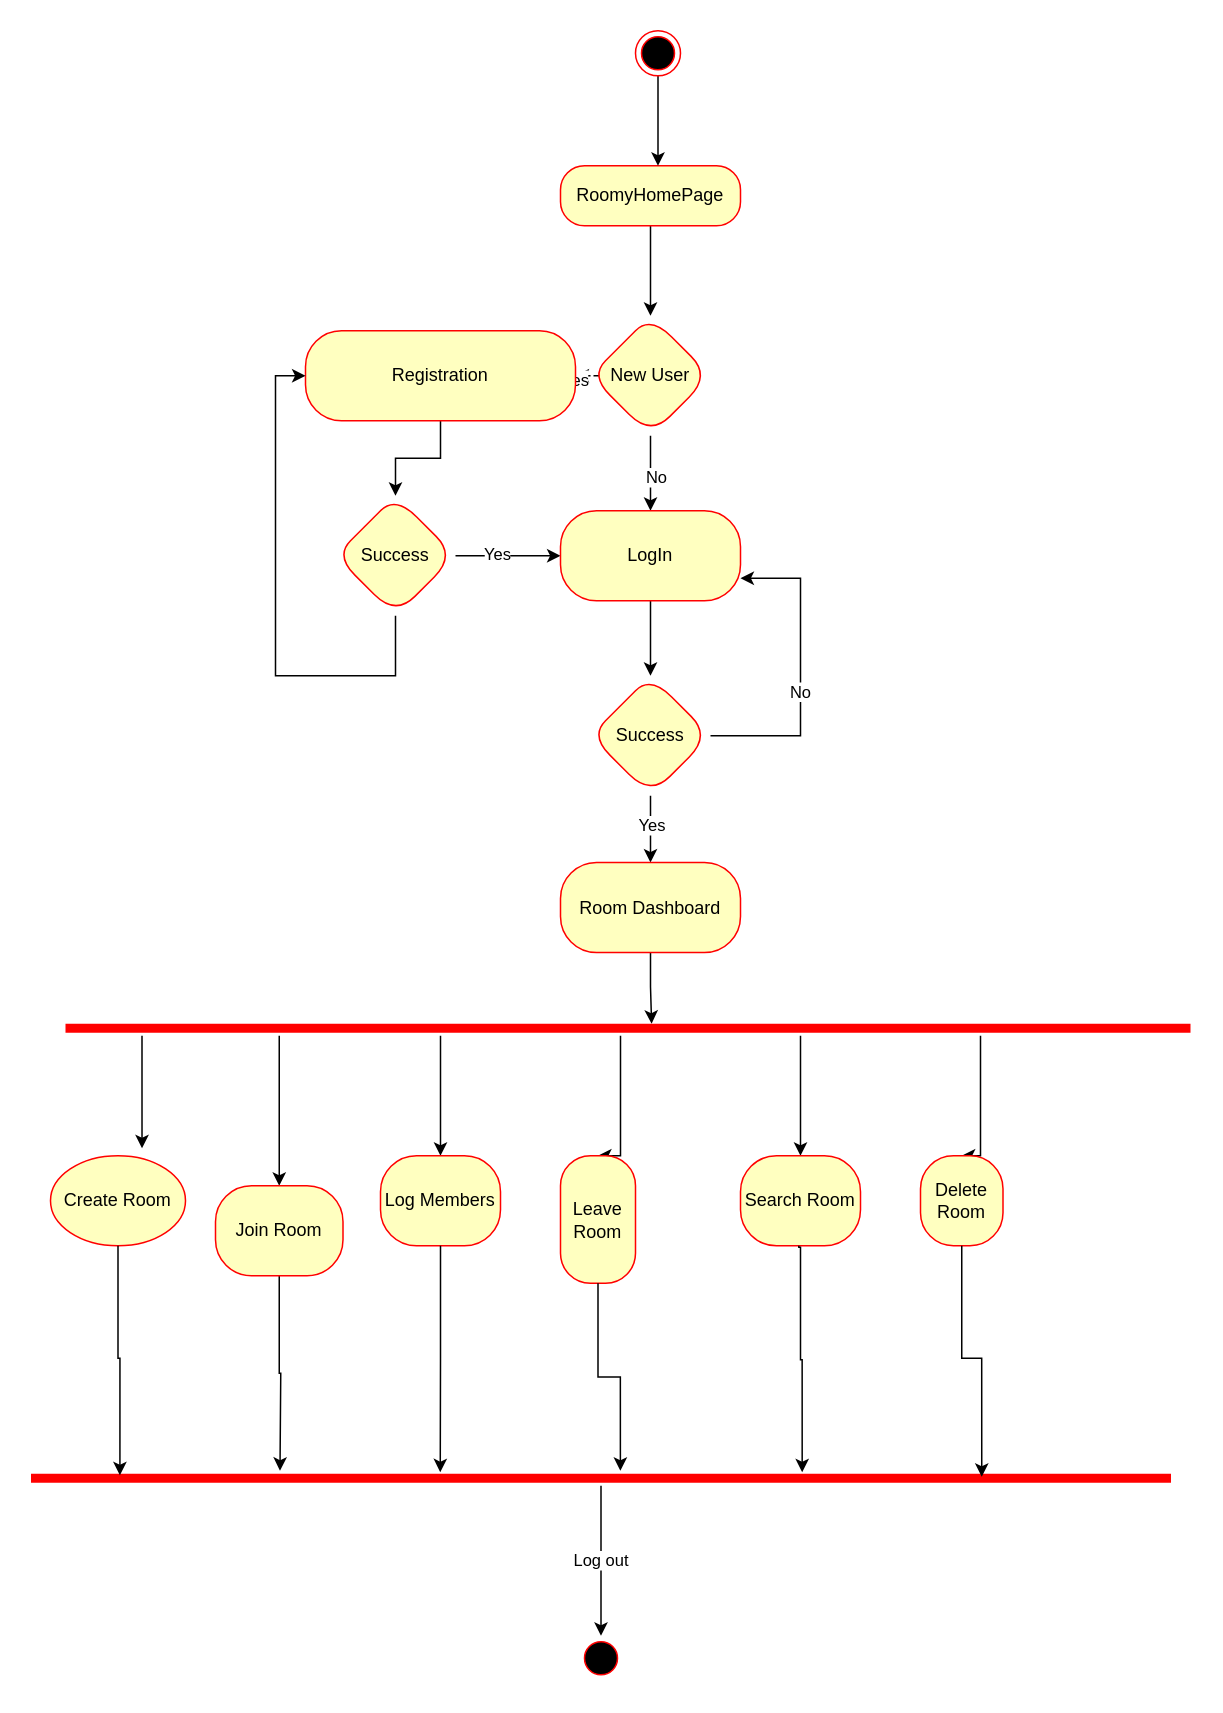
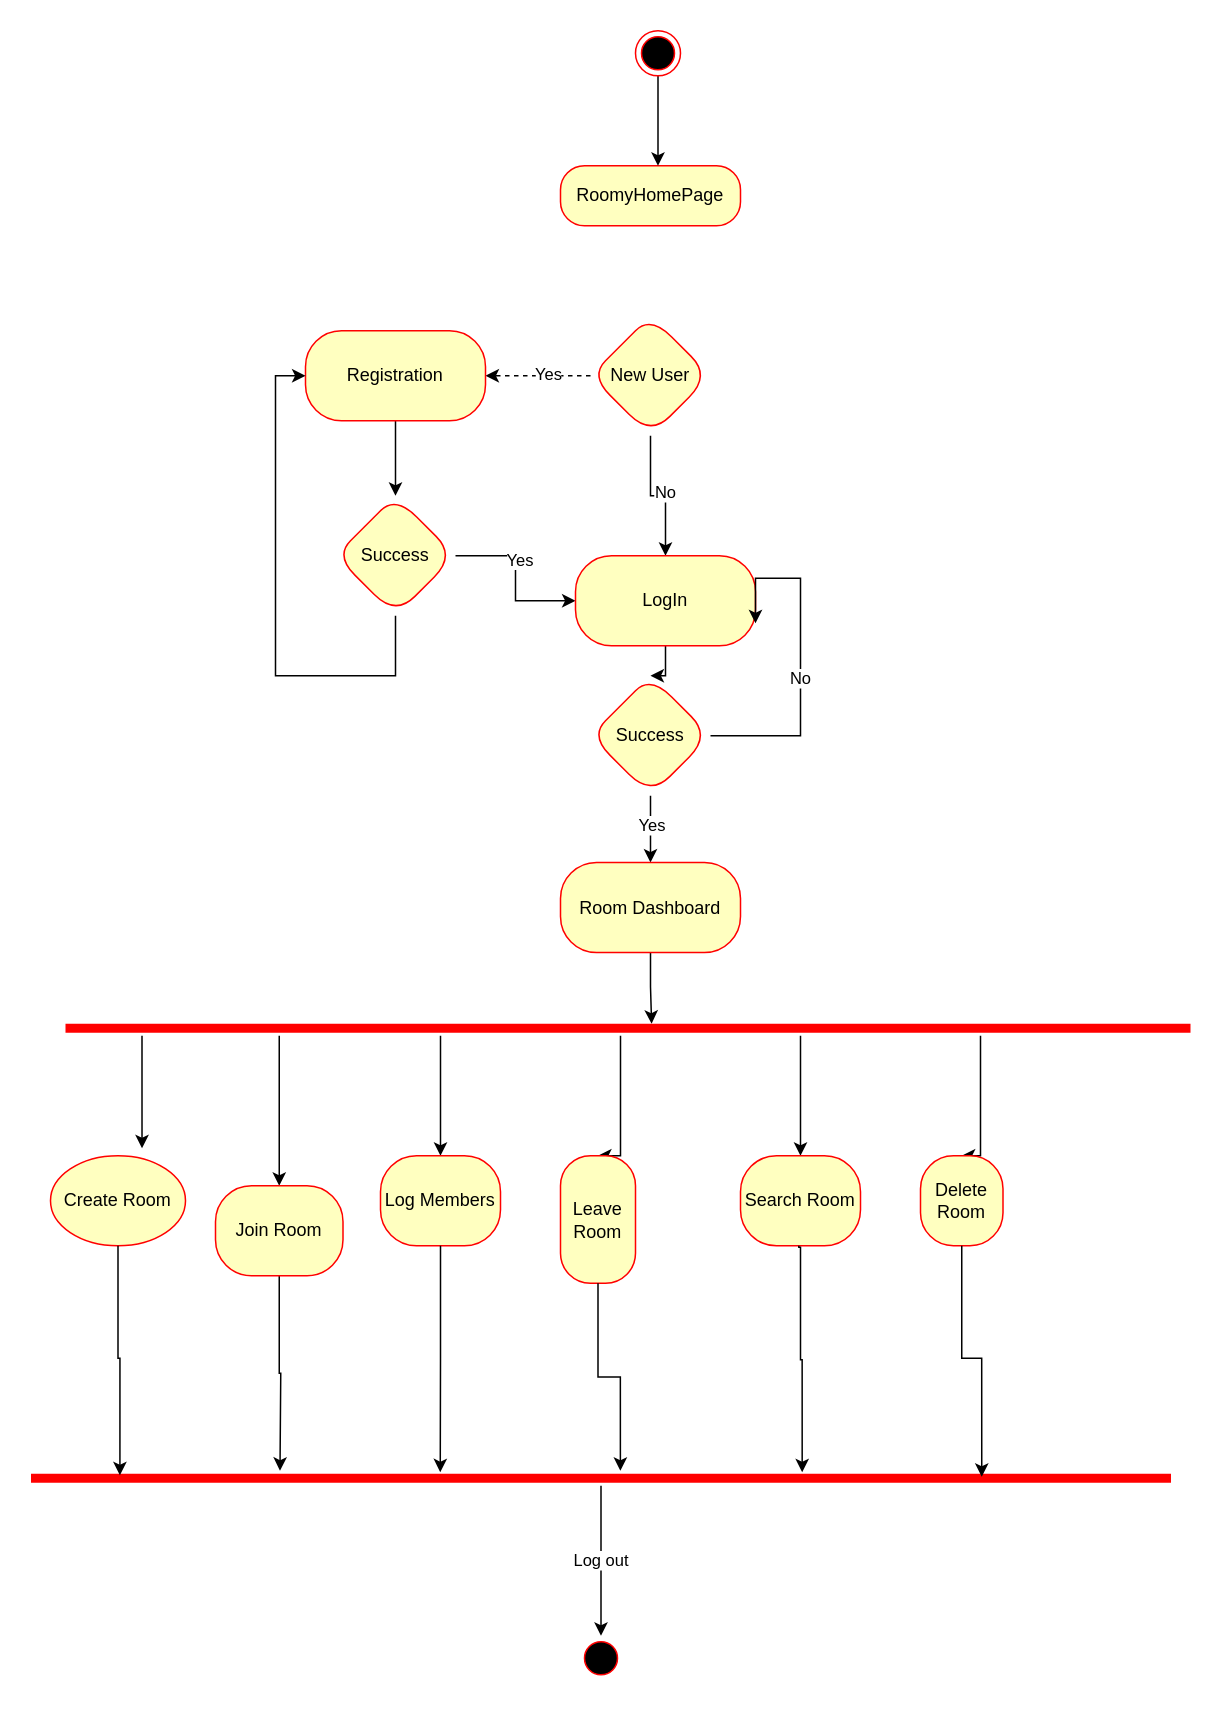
  <mxCell id="0" />
  <mxCell id="1" parent="0" />
- <mxCell id="2" value="" style="edgeStyle=orthogonalEdgeStyle;rounded=0;orthogonalLoop=1;jettySize=auto;html=1;" edge="1" parent="1" source="3" target="8"><mxGeometry relative="1" as="geometry" /></mxCell>
  <mxCell id="3" value="RoomyHomePage" style="rounded=1;whiteSpace=wrap;html=1;arcSize=40;fontColor=#000000;fillColor=#ffffc0;strokeColor=#ff0000;" vertex="1" parent="1"><mxGeometry x="373" y="110" width="120" height="40" as="geometry" /></mxCell>
  <mxCell id="4" value="" style="edgeStyle=orthogonalEdgeStyle;rounded=0;orthogonalLoop=1;jettySize=auto;html=1;dashed=1;" edge="1" parent="1" source="8" target="10"><mxGeometry relative="1" as="geometry" /></mxCell>
  <mxCell id="5" value="Yes" style="edgeLabel;html=1;align=center;verticalAlign=middle;resizable=0;points=[];" vertex="1" connectable="0" parent="4"><mxGeometry x="-0.167" y="-2" relative="1" as="geometry"><mxPoint as="offset" /></mxGeometry></mxCell>
  <mxCell id="6" style="edgeStyle=orthogonalEdgeStyle;rounded=0;orthogonalLoop=1;jettySize=auto;html=1;" edge="1" parent="1" source="8" target="16"><mxGeometry relative="1" as="geometry" /></mxCell>
  <mxCell id="7" value="No" style="edgeLabel;html=1;align=center;verticalAlign=middle;resizable=0;points=[];" vertex="1" connectable="0" parent="6"><mxGeometry x="0.086" y="3" relative="1" as="geometry"><mxPoint as="offset" /></mxGeometry></mxCell>
  <mxCell id="8" value="New User" style="rhombus;whiteSpace=wrap;html=1;fillColor=#ffffc0;strokeColor=#ff0000;fontColor=#000000;rounded=1;arcSize=40;" vertex="1" parent="1"><mxGeometry x="393" y="210" width="80" height="80" as="geometry" /></mxCell>
  <mxCell id="9" value="" style="edgeStyle=orthogonalEdgeStyle;rounded=0;orthogonalLoop=1;jettySize=auto;html=1;" edge="1" parent="1" source="10" target="14"><mxGeometry relative="1" as="geometry" /></mxCell>
- <mxCell id="10" value="Registration" style="whiteSpace=wrap;html=1;fillColor=#ffffc0;strokeColor=#ff0000;fontColor=#000000;rounded=1;arcSize=40;" vertex="1" parent="1"><mxGeometry x="203" y="220" width="180" height="60" as="geometry" /></mxCell>
+ <mxCell id="10" value="Registration" style="whiteSpace=wrap;html=1;fillColor=#ffffc0;strokeColor=#ff0000;fontColor=#000000;rounded=1;arcSize=40;" vertex="1" parent="1"><mxGeometry x="203" y="220" width="120" height="60" as="geometry" /></mxCell>
  <mxCell id="11" value="" style="edgeStyle=orthogonalEdgeStyle;rounded=0;orthogonalLoop=1;jettySize=auto;html=1;" edge="1" parent="1" source="14" target="16"><mxGeometry relative="1" as="geometry" /></mxCell>
  <mxCell id="12" value="Yes" style="edgeLabel;html=1;align=center;verticalAlign=middle;resizable=0;points=[];" vertex="1" connectable="0" parent="11"><mxGeometry x="-0.233" y="2" relative="1" as="geometry"><mxPoint as="offset" /></mxGeometry></mxCell>
  <mxCell id="13" style="edgeStyle=orthogonalEdgeStyle;rounded=0;orthogonalLoop=1;jettySize=auto;html=1;entryX=0;entryY=0.5;entryDx=0;entryDy=0;" edge="1" parent="1" source="14" target="10"><mxGeometry relative="1" as="geometry"><Array as="points"><mxPoint x="183" y="450" /><mxPoint x="183" y="250" /></Array></mxGeometry></mxCell>
  <mxCell id="14" value="Success" style="rhombus;whiteSpace=wrap;html=1;fillColor=#ffffc0;strokeColor=#ff0000;fontColor=#000000;rounded=1;arcSize=40;" vertex="1" parent="1"><mxGeometry x="223" y="330" width="80" height="80" as="geometry" /></mxCell>
  <mxCell id="15" value="" style="edgeStyle=orthogonalEdgeStyle;rounded=0;orthogonalLoop=1;jettySize=auto;html=1;" edge="1" parent="1" source="16" target="21"><mxGeometry relative="1" as="geometry" /></mxCell>
- <mxCell id="16" value="LogIn" style="whiteSpace=wrap;html=1;fillColor=#ffffc0;strokeColor=#ff0000;fontColor=#000000;rounded=1;arcSize=40;" vertex="1" parent="1"><mxGeometry x="373" y="340" width="120" height="60" as="geometry" /></mxCell>
+ <mxCell id="16" value="LogIn" style="whiteSpace=wrap;html=1;fillColor=#ffffc0;strokeColor=#ff0000;fontColor=#000000;rounded=1;arcSize=40;" vertex="1" parent="1"><mxGeometry x="383" y="370" width="120" height="60" as="geometry" /></mxCell>
  <mxCell id="17" value="" style="edgeStyle=orthogonalEdgeStyle;rounded=0;orthogonalLoop=1;jettySize=auto;html=1;" edge="1" parent="1" source="21" target="23"><mxGeometry relative="1" as="geometry" /></mxCell>
  <mxCell id="18" value="Yes" style="edgeLabel;html=1;align=center;verticalAlign=middle;resizable=0;points=[];" vertex="1" connectable="0" parent="17"><mxGeometry x="-0.133" relative="1" as="geometry"><mxPoint as="offset" /></mxGeometry></mxCell>
  <mxCell id="19" style="edgeStyle=orthogonalEdgeStyle;rounded=0;orthogonalLoop=1;jettySize=auto;html=1;entryX=1;entryY=0.75;entryDx=0;entryDy=0;" edge="1" parent="1" source="21" target="16"><mxGeometry relative="1" as="geometry"><Array as="points"><mxPoint x="533" y="490" /><mxPoint x="533" y="385" /></Array></mxGeometry></mxCell>
  <mxCell id="20" value="No" style="edgeLabel;html=1;align=center;verticalAlign=middle;resizable=0;points=[];" vertex="1" connectable="0" parent="19"><mxGeometry x="-0.122" y="1" relative="1" as="geometry"><mxPoint as="offset" /></mxGeometry></mxCell>
  <mxCell id="21" value="Success" style="rhombus;whiteSpace=wrap;html=1;fillColor=#ffffc0;strokeColor=#ff0000;fontColor=#000000;rounded=1;arcSize=40;" vertex="1" parent="1"><mxGeometry x="393" y="450" width="80" height="80" as="geometry" /></mxCell>
  <mxCell id="22" style="edgeStyle=orthogonalEdgeStyle;rounded=0;orthogonalLoop=1;jettySize=auto;html=1;entryX=0.521;entryY=0.2;entryDx=0;entryDy=0;entryPerimeter=0;" edge="1" parent="1" source="23" target="29"><mxGeometry relative="1" as="geometry" /></mxCell>
  <mxCell id="23" value="Room Dashboard" style="whiteSpace=wrap;html=1;fillColor=#ffffc0;strokeColor=#ff0000;fontColor=#000000;rounded=1;arcSize=40;" vertex="1" parent="1"><mxGeometry x="373" y="574.5" width="120" height="60" as="geometry" /></mxCell>
  <mxCell id="24" style="edgeStyle=orthogonalEdgeStyle;rounded=0;orthogonalLoop=1;jettySize=auto;html=1;entryX=0.5;entryY=0;entryDx=0;entryDy=0;" edge="1" parent="1" source="29" target="33"><mxGeometry relative="1" as="geometry"><Array as="points"><mxPoint x="653" y="710" /><mxPoint x="653" y="710" /></Array></mxGeometry></mxCell>
  <mxCell id="25" style="edgeStyle=orthogonalEdgeStyle;rounded=0;orthogonalLoop=1;jettySize=auto;html=1;entryX=0.5;entryY=0;entryDx=0;entryDy=0;" edge="1" parent="1" source="29" target="32"><mxGeometry relative="1" as="geometry"><Array as="points"><mxPoint x="186" y="730" /></Array></mxGeometry></mxCell>
  <mxCell id="26" style="edgeStyle=orthogonalEdgeStyle;rounded=0;orthogonalLoop=1;jettySize=auto;html=1;entryX=0.5;entryY=0;entryDx=0;entryDy=0;" edge="1" parent="1" source="29" target="34"><mxGeometry relative="1" as="geometry"><Array as="points"><mxPoint x="533" y="710" /><mxPoint x="533" y="710" /></Array></mxGeometry></mxCell>
  <mxCell id="27" style="edgeStyle=orthogonalEdgeStyle;rounded=0;orthogonalLoop=1;jettySize=auto;html=1;entryX=0.5;entryY=0;entryDx=0;entryDy=0;" edge="1" parent="1" source="29" target="36"><mxGeometry relative="1" as="geometry"><Array as="points"><mxPoint x="293" y="720" /><mxPoint x="293" y="720" /></Array></mxGeometry></mxCell>
  <mxCell id="28" style="edgeStyle=orthogonalEdgeStyle;rounded=0;orthogonalLoop=1;jettySize=auto;html=1;entryX=0.5;entryY=0;entryDx=0;entryDy=0;" edge="1" parent="1" source="29" target="35"><mxGeometry relative="1" as="geometry"><Array as="points"><mxPoint x="413" y="710" /><mxPoint x="413" y="710" /></Array></mxGeometry></mxCell>
  <mxCell id="29" value="" style="shape=line;html=1;strokeWidth=6;strokeColor=#ff0000;" vertex="1" parent="1"><mxGeometry x="43" y="680" width="750" height="10" as="geometry" /></mxCell>
  <mxCell id="30" value="Create Room" style="ellipse;whiteSpace=wrap;html=1;fillColor=#ffffc0;strokeColor=#ff0000;fontColor=#000000;arcSize=40;" vertex="1" parent="1"><mxGeometry x="33" y="770" width="90" height="60" as="geometry" /></mxCell>
  <mxCell id="31" style="edgeStyle=orthogonalEdgeStyle;rounded=0;orthogonalLoop=1;jettySize=auto;html=1;" edge="1" parent="1" source="32"><mxGeometry relative="1" as="geometry"><mxPoint x="186" y="980" as="targetPoint" /></mxGeometry></mxCell>
  <mxCell id="32" value="Join Room" style="whiteSpace=wrap;html=1;fillColor=#ffffc0;strokeColor=#ff0000;fontColor=#000000;rounded=1;arcSize=40;" vertex="1" parent="1"><mxGeometry x="143" y="790" width="85" height="60" as="geometry" /></mxCell>
  <mxCell id="33" value="Delete Room" style="whiteSpace=wrap;html=1;fillColor=#ffffc0;strokeColor=#ff0000;fontColor=#000000;rounded=1;arcSize=40;" vertex="1" parent="1"><mxGeometry x="613" y="770" width="55" height="60" as="geometry" /></mxCell>
  <mxCell id="34" value="Search Room" style="whiteSpace=wrap;html=1;fillColor=#ffffc0;strokeColor=#ff0000;fontColor=#000000;rounded=1;arcSize=40;" vertex="1" parent="1"><mxGeometry x="493" y="770" width="80" height="60" as="geometry" /></mxCell>
  <mxCell id="35" value="Leave Room" style="whiteSpace=wrap;html=1;fillColor=#ffffc0;strokeColor=#ff0000;fontColor=#000000;rounded=1;arcSize=40;" vertex="1" parent="1"><mxGeometry x="373" y="770" width="50" height="85" as="geometry" /></mxCell>
  <mxCell id="36" value="Log Members" style="whiteSpace=wrap;html=1;fillColor=#ffffc0;strokeColor=#ff0000;fontColor=#000000;rounded=1;arcSize=40;" vertex="1" parent="1"><mxGeometry x="253" y="770" width="80" height="60" as="geometry" /></mxCell>
  <mxCell id="37" style="edgeStyle=orthogonalEdgeStyle;rounded=0;orthogonalLoop=1;jettySize=auto;html=1;" edge="1" parent="1"><mxGeometry relative="1" as="geometry"><mxPoint x="438" y="50" as="sourcePoint" /><mxPoint x="438" y="110" as="targetPoint" /></mxGeometry></mxCell>
  <mxCell id="38" value="Log out" style="edgeStyle=orthogonalEdgeStyle;rounded=0;orthogonalLoop=1;jettySize=auto;html=1;" edge="1" parent="1" source="39"><mxGeometry relative="1" as="geometry"><mxPoint x="400" y="1090" as="targetPoint" /></mxGeometry></mxCell>
  <mxCell id="39" value="" style="shape=line;html=1;strokeWidth=6;strokeColor=#ff0000;" vertex="1" parent="1"><mxGeometry x="20" y="980" width="760" height="10" as="geometry" /></mxCell>
  <mxCell id="40" style="edgeStyle=orthogonalEdgeStyle;rounded=0;orthogonalLoop=1;jettySize=auto;html=1;entryX=0.078;entryY=0.3;entryDx=0;entryDy=0;entryPerimeter=0;" edge="1" parent="1" source="30" target="39"><mxGeometry relative="1" as="geometry" /></mxCell>
  <mxCell id="41" style="edgeStyle=orthogonalEdgeStyle;rounded=0;orthogonalLoop=1;jettySize=auto;html=1;entryX=0.359;entryY=0.1;entryDx=0;entryDy=0;entryPerimeter=0;" edge="1" parent="1" source="36" target="39"><mxGeometry relative="1" as="geometry" /></mxCell>
  <mxCell id="42" style="edgeStyle=orthogonalEdgeStyle;rounded=0;orthogonalLoop=1;jettySize=auto;html=1;entryX=0.517;entryY=0;entryDx=0;entryDy=0;entryPerimeter=0;" edge="1" parent="1" source="35" target="39"><mxGeometry relative="1" as="geometry"><mxPoint x="413" y="970" as="targetPoint" /></mxGeometry></mxCell>
  <mxCell id="43" style="edgeStyle=orthogonalEdgeStyle;rounded=0;orthogonalLoop=1;jettySize=auto;html=1;entryX=0.678;entryY=0.1;entryDx=0;entryDy=0;entryPerimeter=0;" edge="1" parent="1"><mxGeometry relative="1" as="geometry"><mxPoint x="531.85" y="830" as="sourcePoint" /><mxPoint x="534.13" y="981" as="targetPoint" /><Array as="points"><mxPoint x="532" y="831" /><mxPoint x="533" y="831" /><mxPoint x="533" y="906" /><mxPoint x="534" y="906" /></Array></mxGeometry></mxCell>
  <mxCell id="44" style="edgeStyle=orthogonalEdgeStyle;rounded=0;orthogonalLoop=1;jettySize=auto;html=1;entryX=0.834;entryY=0.4;entryDx=0;entryDy=0;entryPerimeter=0;" edge="1" parent="1" source="33" target="39"><mxGeometry relative="1" as="geometry"><Array as="points" /></mxGeometry></mxCell>
  <mxCell id="45" value="" style="ellipse;html=1;shape=startState;fillColor=#000000;strokeColor=#ff0000;" vertex="1" parent="1"><mxGeometry x="385" y="1090" width="30" height="30" as="geometry" /></mxCell>
  <mxCell id="46" value="" style="ellipse;html=1;shape=endState;fillColor=#000000;strokeColor=#ff0000;" vertex="1" parent="1"><mxGeometry x="423" y="20" width="30" height="30" as="geometry" /></mxCell>
  <mxCell id="47" style="edgeStyle=orthogonalEdgeStyle;rounded=0;orthogonalLoop=1;jettySize=auto;html=1;entryX=0.678;entryY=-0.083;entryDx=0;entryDy=0;entryPerimeter=0;" edge="1" parent="1" source="29" target="30"><mxGeometry relative="1" as="geometry"><Array as="points"><mxPoint x="94" y="720" /><mxPoint x="94" y="720" /></Array></mxGeometry></mxCell>
